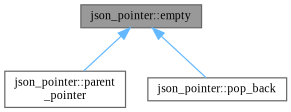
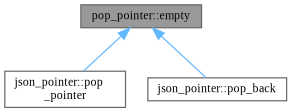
  digraph {
    fontname="Liberation Serif"
    rankdir=TB
    node [color=grey40 fillcolor=white fontname="Liberation Serif" fontsize=10 shape=box style=filled]
    edge [color=steelblue1 dir=back fontname="Liberation Serif" fontsize=10 labelfontname=Helvetica labelfontsize=10 style=solid]
-   n1 [color=gray40 fillcolor=grey60 fontcolor=black height=0.2 label="json_pointer::empty" width=0.4]
-   n2 [height=0.2 label="json_pointer::parent\l_pointer" width=0.4]
+   n1 [color=gray40 fillcolor=grey60 fontcolor=black height=0.2 label="pop_pointer::empty" width=0.4]
+   n2 [height=0.2 label="json_pointer::pop\l_pointer" width=0.4]
    n3 [height=0.2 label="json_pointer::pop_back" width=0.4]
    n1 -> n2
    n1 -> n3
  }
